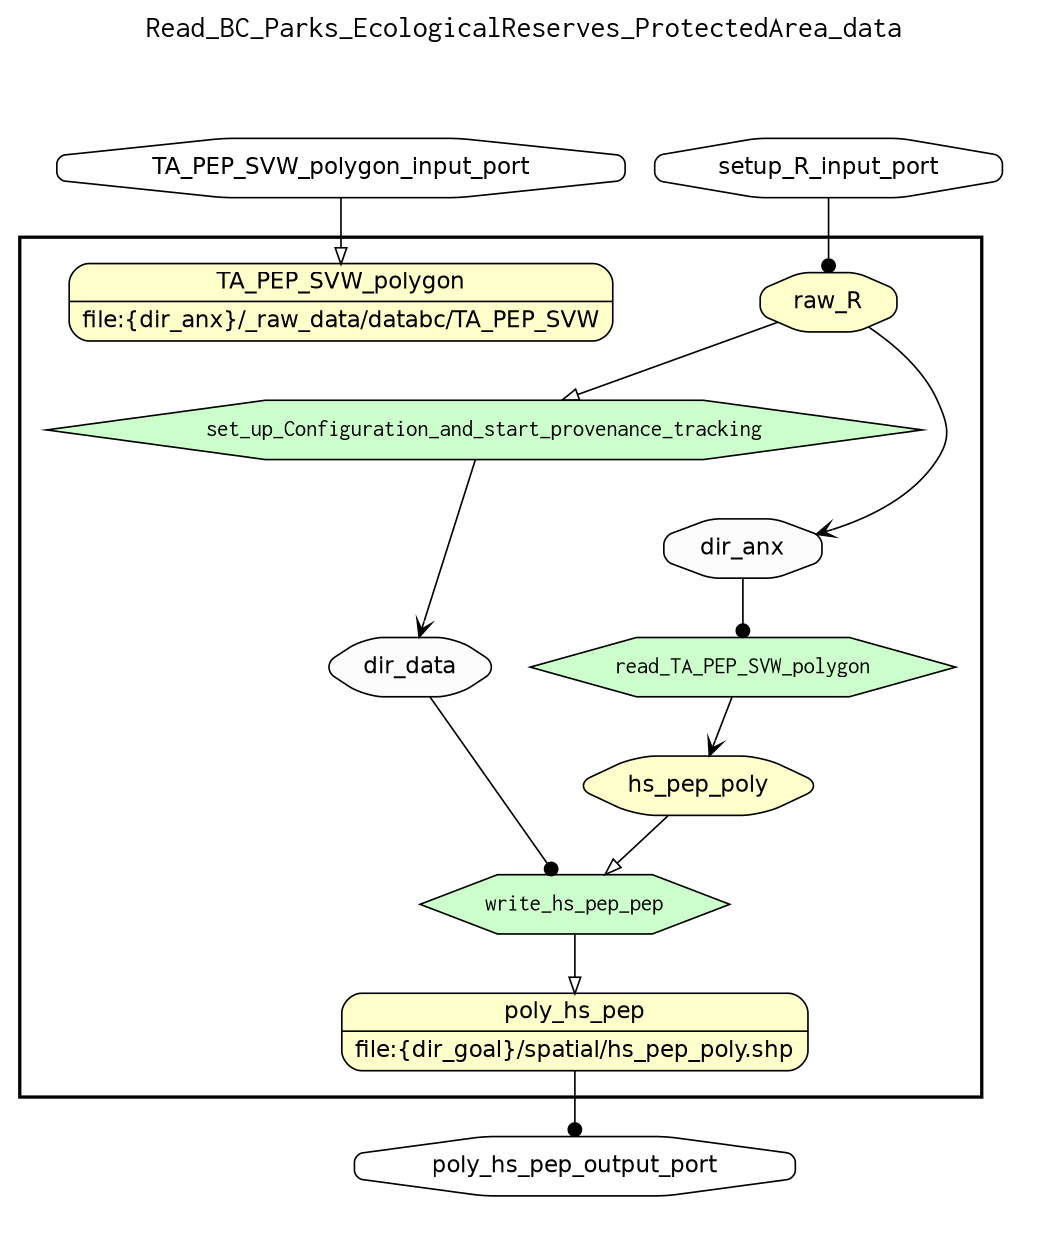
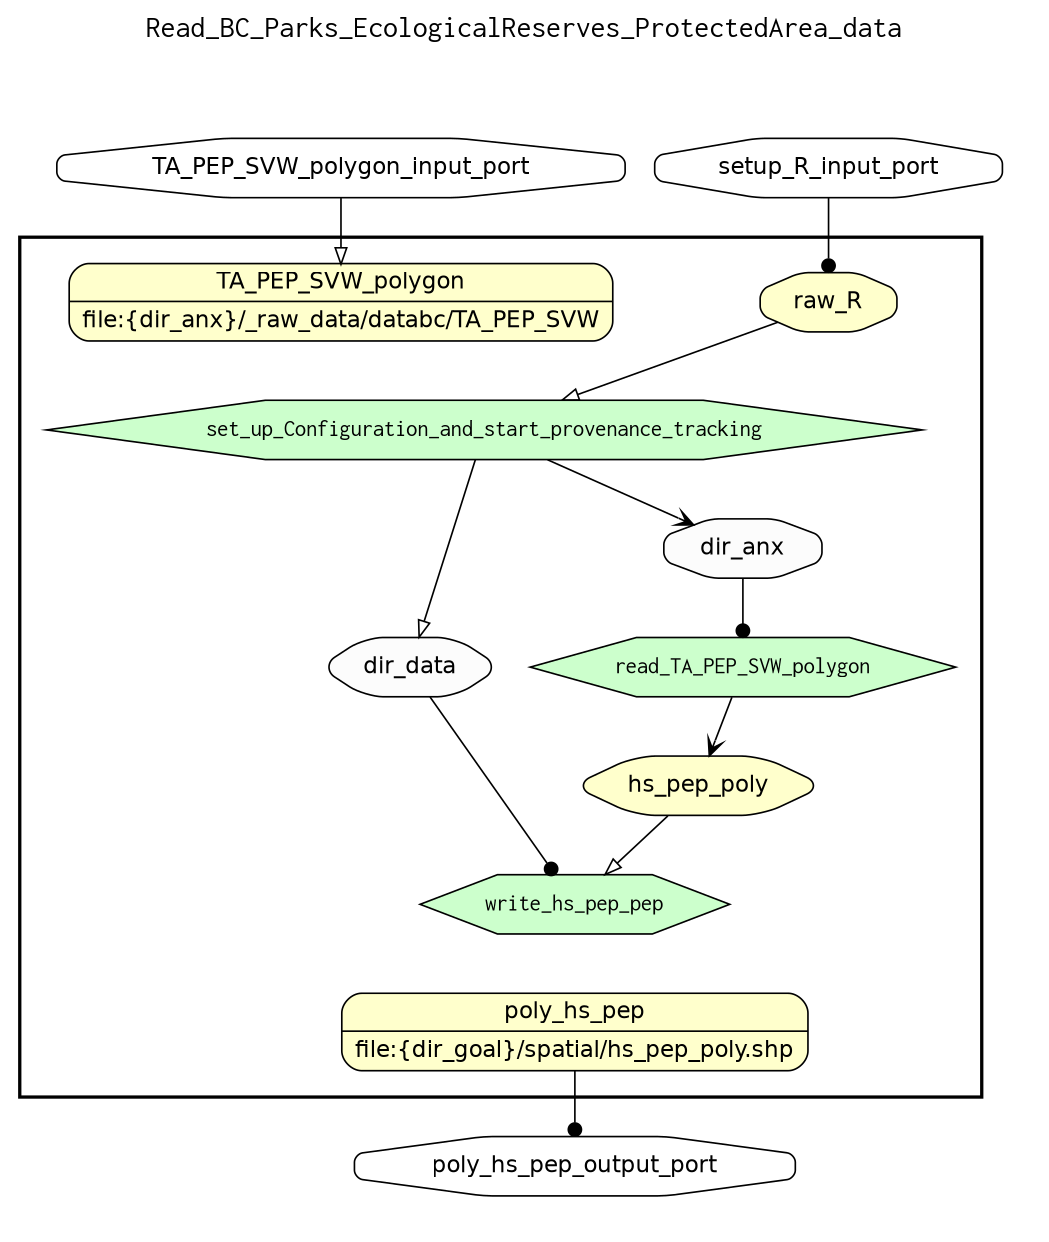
  digraph {
    fontname=Courier
    fontsize=18
    label=Read_BC_Parks_EcologicalReserves_ProtectedArea_data
    labelloc=t
    rankdir=TB
    node [fillcolor="#FFFFCC" fontname=Helvetica peripheries=1 shape=hexagon style="rounded,filled"]
    edge [arrowhead=dot]
    set_up_Configuration_and_start_provenance_tracking [fillcolor="#CCFFCC" fontname=Courier style=filled]
    dir_anx [fillcolor="#FCFCFC" shape=octagon]
    n3 [fillcolor="#FCFCFC" label=dir_data]
    read_TA_PEP_SVW_polygon [fillcolor="#CCFFCC" fontname=Courier style=filled]
    hs_pep_poly
    n6 [fillcolor="#CCFFCC" fontname=Courier label=write_hs_pep_pep style=filled]
    n7 [label="{<f0> poly_hs_pep |<f1> file\:\{dir_goal\}/spatial/hs_pep_poly.shp}" rankdir=LR shape=record]
    n8 [label=raw_R shape=octagon]
    n9 [label="{<f0> TA_PEP_SVW_polygon |<f1> file\:\{dir_anx\}/_raw_data/databc/TA_PEP_SVW}" rankdir=LR shape=record]
    TA_PEP_SVW_polygon_input_port [fillcolor="#FFFFFF" shape=octagon width=0.2]
    setup_R_input_port [fillcolor="#FFFFFF" shape=octagon width=0.2]
    poly_hs_pep_output_port [fillcolor="#FFFFFF" shape=octagon width=0.2]
    subgraph cluster_1 {
      color=black
      label=""
      penwidth=2
      subgraph cluster_2 {
        color=white
        label=""
        penwidth=2
        set_up_Configuration_and_start_provenance_tracking
        dir_anx
        n3
        read_TA_PEP_SVW_polygon
        hs_pep_poly
        n6
        n7
        n8
        n9
      }
    }
    subgraph cluster_3 {
      color=white
      label=""
      subgraph cluster_4 {
        color=white
        label=""
        poly_hs_pep_output_port
      }
    }
    subgraph cluster_5 {
      color=white
      label=""
      subgraph cluster_6 {
        color=white
        label=""
        TA_PEP_SVW_polygon_input_port
        setup_R_input_port
      }
    }
-   n8 -> dir_anx [arrowhead=vee]
-   set_up_Configuration_and_start_provenance_tracking -> n3 [arrowhead=vee]
+   set_up_Configuration_and_start_provenance_tracking -> dir_anx [arrowhead=vee]
+   set_up_Configuration_and_start_provenance_tracking -> n3 [arrowhead=onormal]
    dir_anx -> read_TA_PEP_SVW_polygon
    n3 -> n6
    read_TA_PEP_SVW_polygon -> hs_pep_poly [arrowhead=vee]
    hs_pep_poly -> n6 [arrowhead=onormal]
-   n6 -> n7 [arrowhead=onormal]
    n7 -> poly_hs_pep_output_port
    n8 -> set_up_Configuration_and_start_provenance_tracking [arrowhead=onormal]
    TA_PEP_SVW_polygon_input_port -> n9 [arrowhead=onormal]
    setup_R_input_port -> n8
  }
